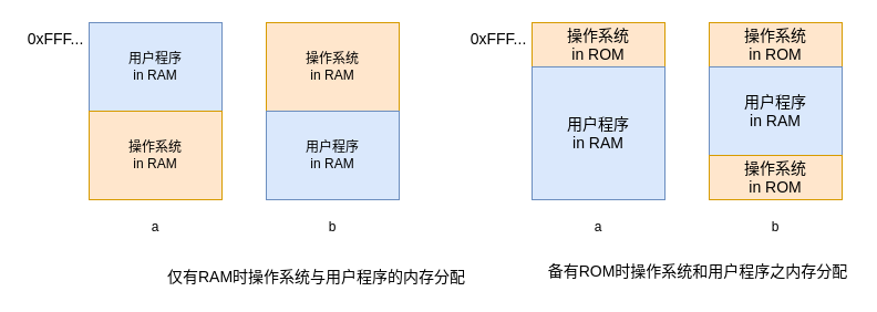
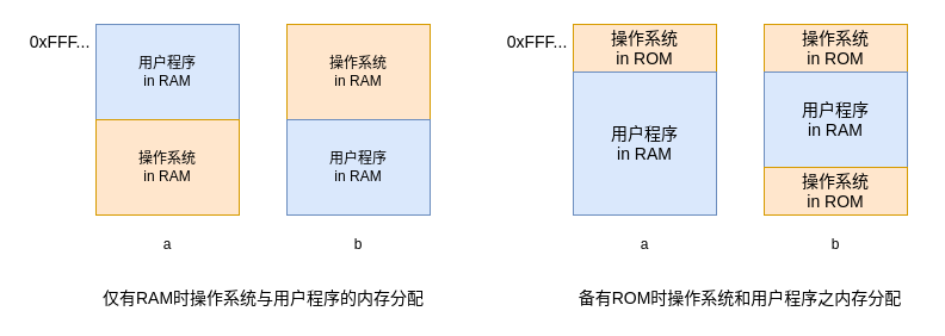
  <mxCell id="0" />
  <mxCell id="1" parent="0" />
  <mxCell id="2" value="用户程序&lt;br&gt;in RAM" style="rounded=0;whiteSpace=wrap;html=1;fillColor=#dae8fc;strokeColor=#6c8ebf;" parent="1" vertex="1"><mxGeometry x="80" y="20" width="120" height="80" as="geometry" /></mxCell>
  <mxCell id="3" value="&lt;span style=&quot;&quot;&gt;操作系统&lt;/span&gt;&lt;br style=&quot;&quot;&gt;&lt;span style=&quot;&quot;&gt;in RAM&lt;/span&gt;" style="rounded=0;whiteSpace=wrap;html=1;fillColor=#ffe6cc;strokeColor=#d79b00;" parent="1" vertex="1"><mxGeometry x="80" y="100" width="120" height="80" as="geometry" /></mxCell>
  <mxCell id="4" value="操作系统&lt;br&gt;in RAM" style="rounded=0;whiteSpace=wrap;html=1;fillColor=#ffe6cc;strokeColor=#d79b00;" parent="1" vertex="1"><mxGeometry x="240" y="20" width="120" height="80" as="geometry" /></mxCell>
  <mxCell id="5" value="&lt;span style=&quot;&quot;&gt;用户程序&lt;/span&gt;&lt;br style=&quot;&quot;&gt;&lt;span style=&quot;&quot;&gt;in RAM&lt;/span&gt;" style="rounded=0;whiteSpace=wrap;html=1;fillColor=#dae8fc;strokeColor=#6c8ebf;" parent="1" vertex="1"><mxGeometry x="240" y="100" width="120" height="80" as="geometry" /></mxCell>
- <mxCell id="6" value="&lt;font style=&quot;font-size: 14px;&quot;&gt;仅有RAM时操作系统与用户程序的内存分配&lt;/font&gt;" style="text;html=1;align=center;verticalAlign=middle;resizable=0;points=[];autosize=1;strokeColor=none;fillColor=none;" parent="1" vertex="1"><mxGeometry x="145" y="240" width="280" height="20" as="geometry" /></mxCell>
+ <mxCell id="6" value="&lt;font style=&quot;font-size: 14px;&quot;&gt;仅有RAM时操作系统与用户程序的内存分配&lt;/font&gt;" style="text;html=1;align=center;verticalAlign=middle;resizable=0;points=[];autosize=1;strokeColor=none;fillColor=none;" parent="1" vertex="1"><mxGeometry x="80" y="240" width="280" height="20" as="geometry" /></mxCell>
  <mxCell id="7" value="0xFFF..." style="text;html=1;strokeColor=none;fillColor=none;align=center;verticalAlign=middle;whiteSpace=wrap;rounded=0;fontSize=14;" parent="1" vertex="1"><mxGeometry x="20" y="20" width="60" height="30" as="geometry" /></mxCell>
  <mxCell id="8" value="操作系统&lt;br&gt;in ROM" style="rounded=0;whiteSpace=wrap;html=1;fontSize=14;fillColor=#ffe6cc;strokeColor=#d79b00;" parent="1" vertex="1"><mxGeometry x="480" y="20" width="120" height="40" as="geometry" /></mxCell>
  <mxCell id="9" value="用户程序&lt;br&gt;in RAM" style="rounded=0;whiteSpace=wrap;html=1;fontSize=14;fillColor=#dae8fc;strokeColor=#6c8ebf;" parent="1" vertex="1"><mxGeometry x="480" y="60" width="120" height="120" as="geometry" /></mxCell>
  <mxCell id="10" value="操作系统&lt;br&gt;in ROM" style="rounded=0;whiteSpace=wrap;html=1;fontSize=14;fillColor=#ffe6cc;strokeColor=#d79b00;" parent="1" vertex="1"><mxGeometry x="640" y="20" width="120" height="40" as="geometry" /></mxCell>
  <mxCell id="11" value="用户程序&lt;br&gt;in RAM" style="rounded=0;whiteSpace=wrap;html=1;fontSize=14;fillColor=#dae8fc;strokeColor=#6c8ebf;" parent="1" vertex="1"><mxGeometry x="640" y="60" width="120" height="80" as="geometry" /></mxCell>
  <mxCell id="12" value="操作系统&lt;br&gt;in ROM" style="rounded=0;whiteSpace=wrap;html=1;fontSize=14;fillColor=#ffe6cc;strokeColor=#d79b00;" parent="1" vertex="1"><mxGeometry x="640" y="140" width="120" height="40" as="geometry" /></mxCell>
- <mxCell id="13" value="备有ROM时操作系统和用户程序之内存分配" style="text;html=1;strokeColor=none;fillColor=none;align=center;verticalAlign=middle;whiteSpace=wrap;rounded=0;fontSize=14;" parent="1" vertex="1"><mxGeometry x="490" y="230" width="280" height="30" as="geometry" /></mxCell>
+ <mxCell id="13" value="备有ROM时操作系统和用户程序之内存分配" style="text;html=1;strokeColor=none;fillColor=none;align=center;verticalAlign=middle;whiteSpace=wrap;rounded=0;fontSize=14;" parent="1" vertex="1"><mxGeometry x="480" y="235" width="280" height="30" as="geometry" /></mxCell>
  <mxCell id="14" value="a" style="text;html=1;strokeColor=none;fillColor=none;align=center;verticalAlign=middle;whiteSpace=wrap;rounded=0;" vertex="1" parent="1"><mxGeometry x="120" y="190" width="40" height="30" as="geometry" /></mxCell>
  <mxCell id="15" value="b" style="text;html=1;strokeColor=none;fillColor=none;align=center;verticalAlign=middle;whiteSpace=wrap;rounded=0;" vertex="1" parent="1"><mxGeometry x="280" y="190" width="40" height="30" as="geometry" /></mxCell>
  <mxCell id="16" value="a" style="text;html=1;strokeColor=none;fillColor=none;align=center;verticalAlign=middle;whiteSpace=wrap;rounded=0;" vertex="1" parent="1"><mxGeometry x="520" y="190" width="40" height="30" as="geometry" /></mxCell>
  <mxCell id="17" value="b" style="text;html=1;strokeColor=none;fillColor=none;align=center;verticalAlign=middle;whiteSpace=wrap;rounded=0;" vertex="1" parent="1"><mxGeometry x="680" y="190" width="40" height="30" as="geometry" /></mxCell>
  <mxCell id="18" value="0xFFF..." style="text;html=1;strokeColor=none;fillColor=none;align=center;verticalAlign=middle;whiteSpace=wrap;rounded=0;fontSize=14;" vertex="1" parent="1"><mxGeometry x="420" y="20" width="60" height="30" as="geometry" /></mxCell>
